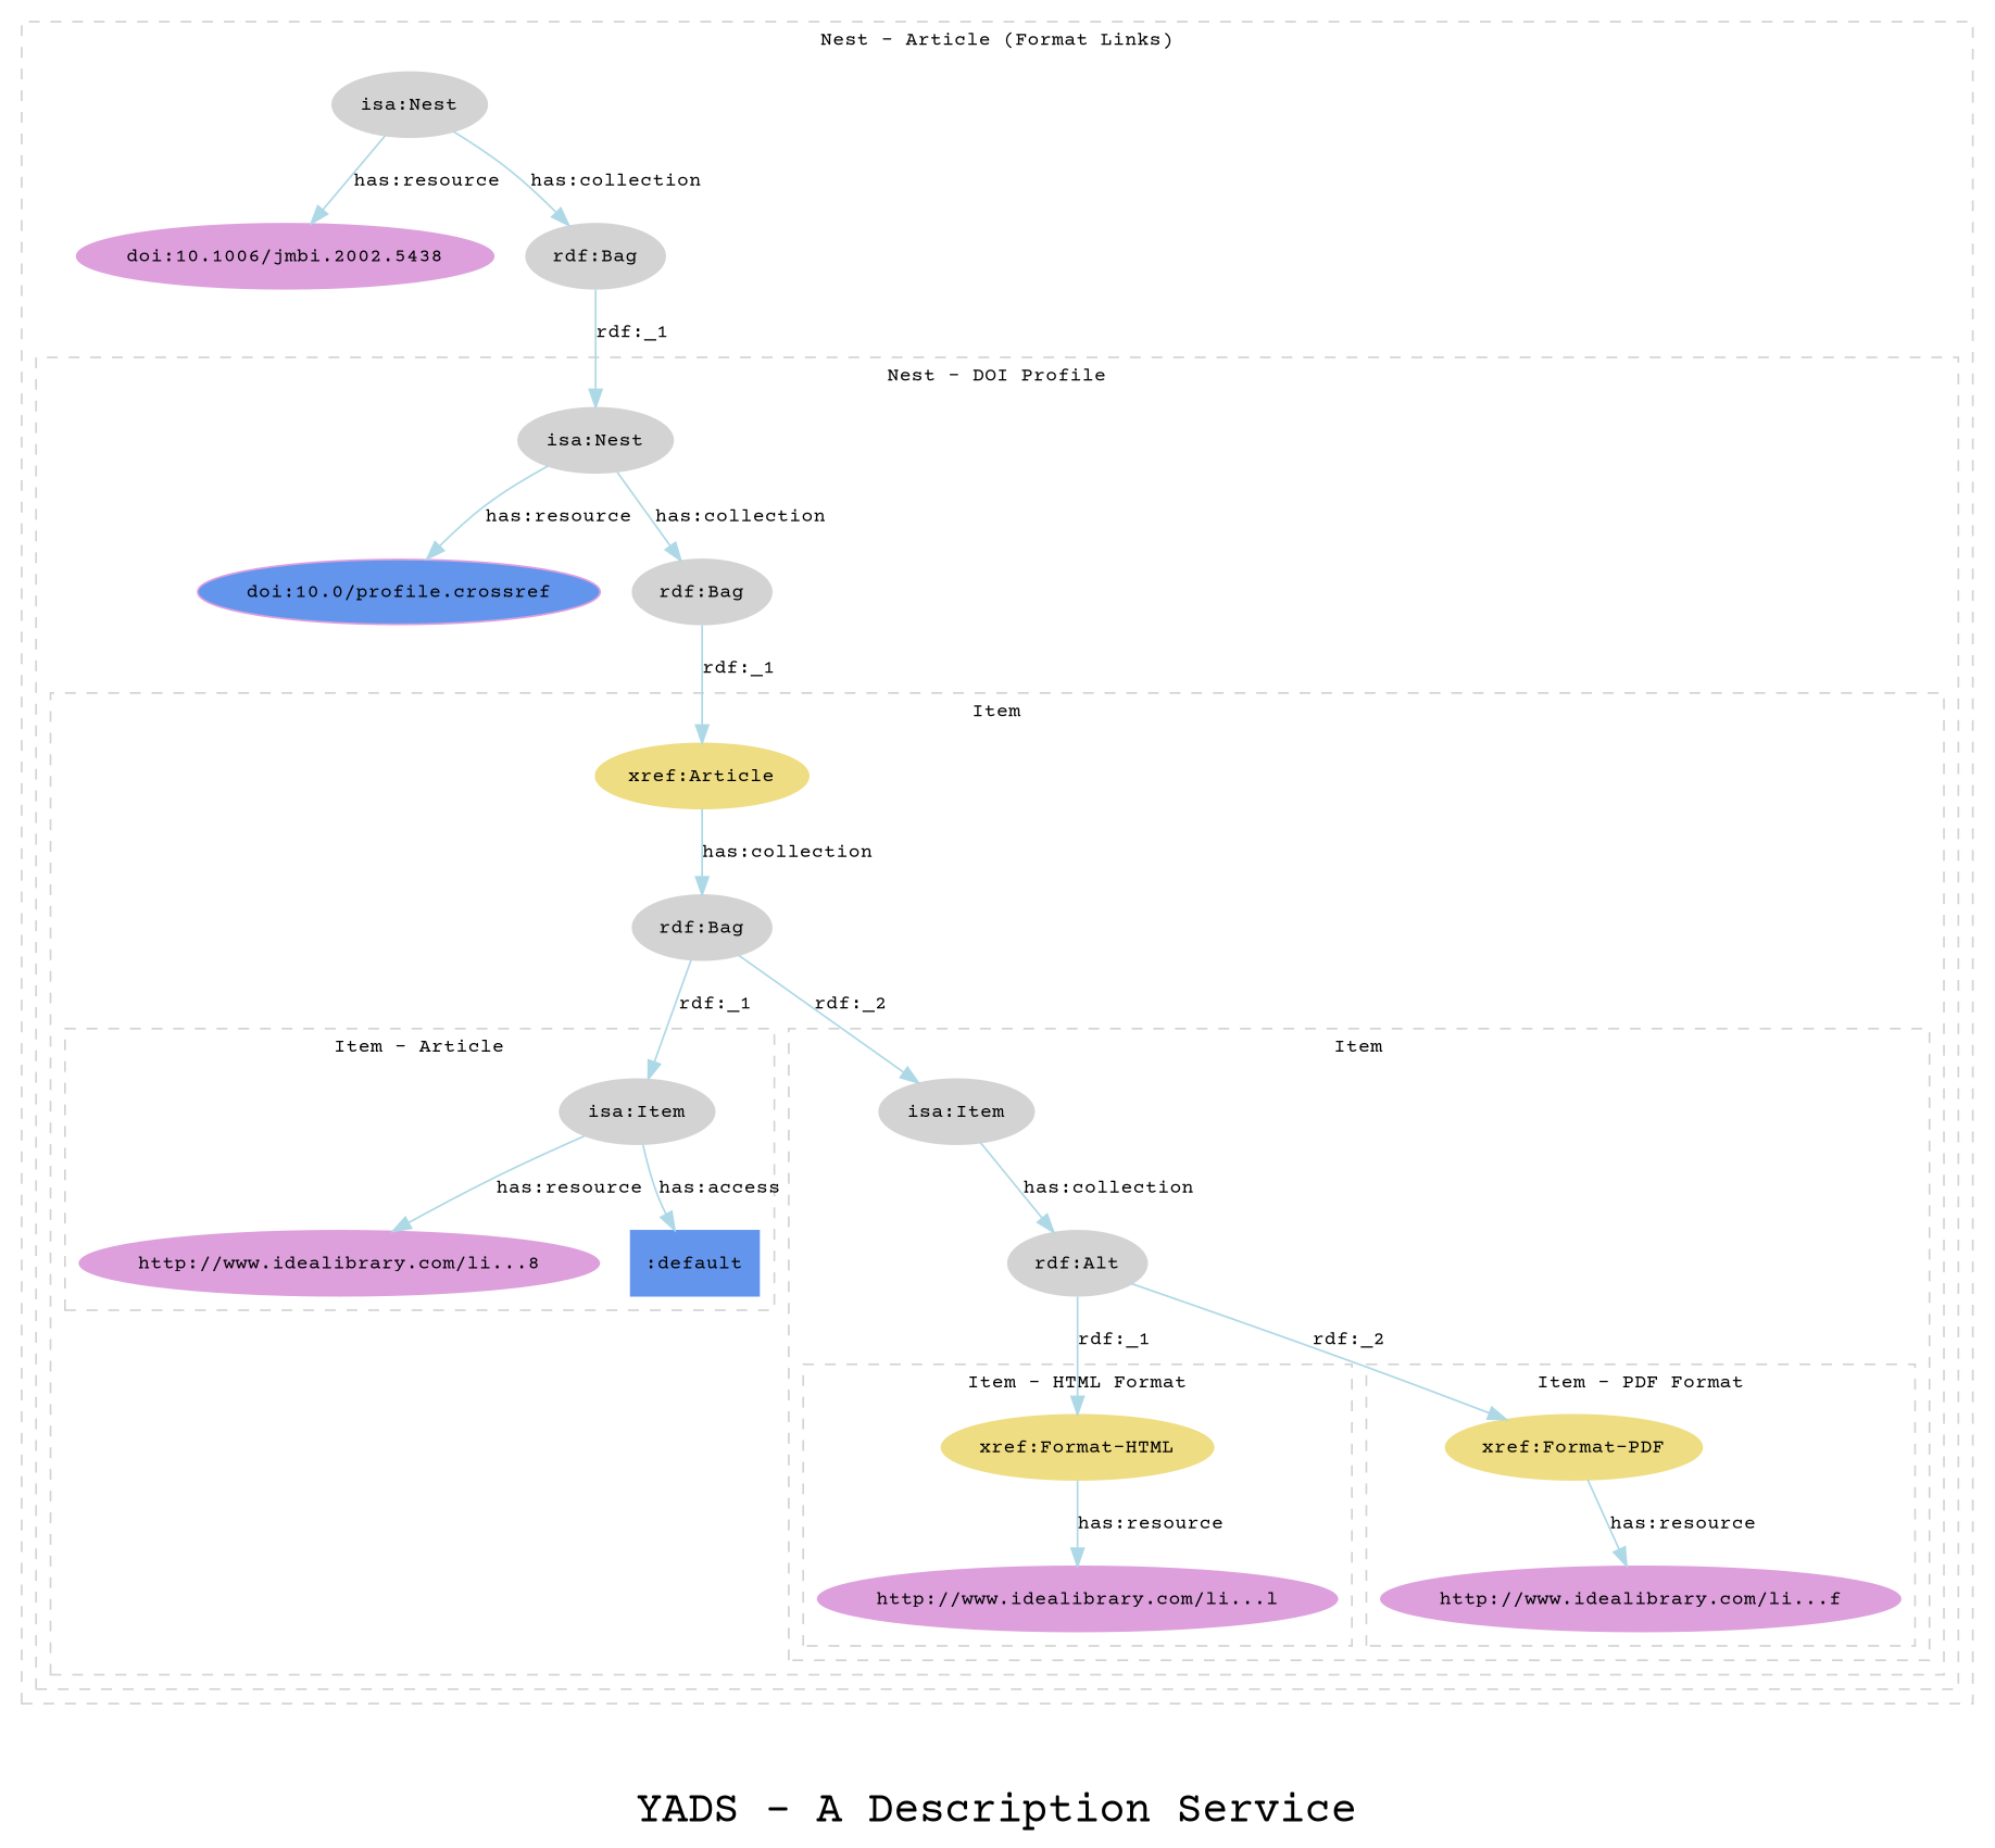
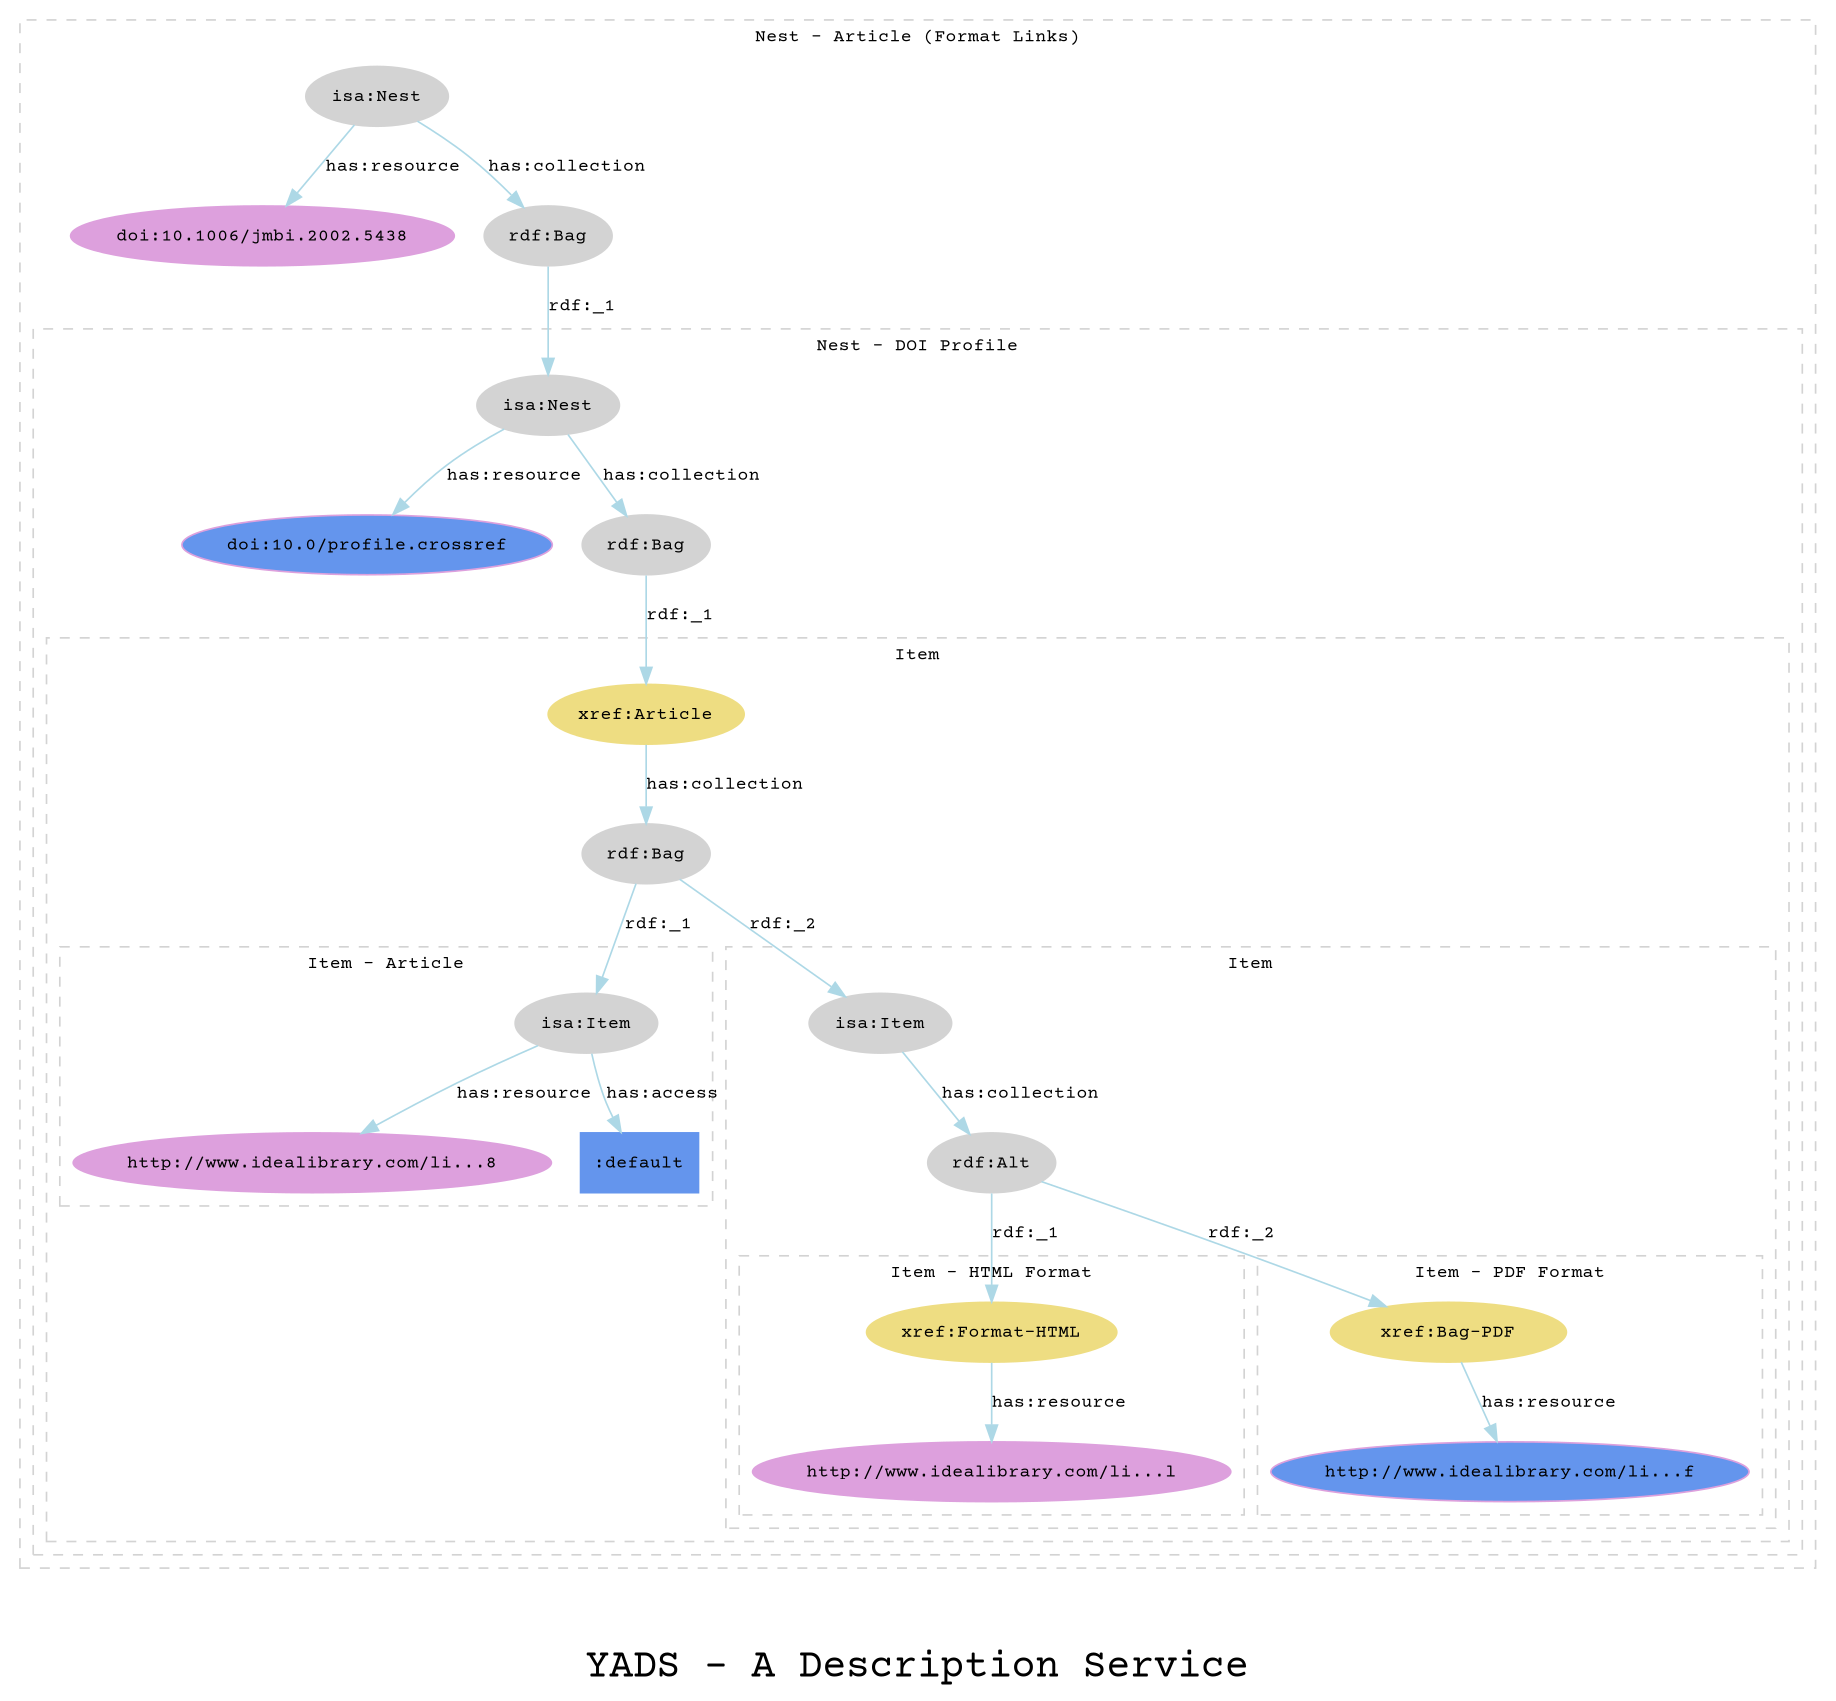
  digraph {
    fontname="Courier Prime"
    fontsize=24
    label="YADS - A Description Service"
    rankdir=TB
    node [color=lightgrey fontcolor=black fontname="Courier Prime" fontsize=11 style=filled]
    edge [color=lightblue fontcolor=black fontname="Courier Prime" fontsize=11 style=filled]
    n1 [label="isa:Item"]
    "http://www.idealibrary.com/li...8" [color=plum]
    n3 [color=cornflowerblue label=":default" shape=box]
    n4 [color=lightgoldenrod label="xref:Format-HTML"]
    "http://www.idealibrary.com/li...l" [color=plum]
-   n6 [color=lightgoldenrod label="xref:Format-PDF"]
-   "http://www.idealibrary.com/li...f" [color=plum]
+   n6 [color=lightgoldenrod label="xref:Bag-PDF"]
+   "http://www.idealibrary.com/li...f" [color=plum fillcolor=cornflowerblue]
    n8 [label="isa:Item"]
    n9 [label="rdf:Alt"]
    n10 [color=lightgoldenrod label="xref:Article"]
    n11 [label="rdf:Bag"]
    n12 [label="isa:Nest"]
    "doi:10.0/profile.crossref" [color=plum fillcolor=cornflowerblue]
    n14 [label="rdf:Bag"]
    n15 [label="isa:Nest"]
    "doi:10.1006/jmbi.2002.5438" [color=plum]
    n17 [label="rdf:Bag"]
    subgraph cluster_1 {
      color=lightgrey
      fontcolor=black
      fontsize=11
      label="Nest - Article (Format Links)"
      style=dashed
      n15
      "doi:10.1006/jmbi.2002.5438"
      n17
      subgraph cluster_2 {
        color=lightgrey
        fontcolor=black
        fontsize=11
        label="Nest - DOI Profile"
        style=dashed
        n12
        "doi:10.0/profile.crossref"
        n14
        subgraph cluster_3 {
          color=lightgrey
          fontcolor=black
          fontsize=11
          label=Item
          style=dashed
          n10
          n11
          subgraph cluster_4 {
            color=lightgrey
            fontcolor=black
            fontsize=11
            label="Item - Article"
            style=dashed
            n1
            "http://www.idealibrary.com/li...8"
            n3
          }
          subgraph cluster_5 {
            color=lightgrey
            fontcolor=black
            fontsize=11
            label=Item
            style=dashed
            n8
            n9
            subgraph cluster_6 {
              color=lightgrey
              fontcolor=black
              fontsize=11
              label="Item - HTML Format"
              style=dashed
              n4
              "http://www.idealibrary.com/li...l"
            }
            subgraph cluster_7 {
              color=lightgrey
              fontcolor=black
              fontsize=11
              label="Item - PDF Format"
              style=dashed
              n6
              "http://www.idealibrary.com/li...f"
            }
          }
        }
      }
    }
    n1 -> "http://www.idealibrary.com/li...8" [label="has:resource"]
    n1 -> n3 [label="has:access"]
    n4 -> "http://www.idealibrary.com/li...l" [label="has:resource"]
    n6 -> "http://www.idealibrary.com/li...f" [label="has:resource"]
    n8 -> n9 [label="has:collection"]
    n9 -> n4 [label="rdf:_1"]
    n9 -> n6 [label="rdf:_2"]
    n10 -> n11 [label="has:collection"]
    n11 -> n1 [label="rdf:_1"]
    n11 -> n8 [label="rdf:_2"]
    n12 -> "doi:10.0/profile.crossref" [label="has:resource"]
    n12 -> n14 [label="has:collection"]
    n14 -> n10 [label="rdf:_1"]
    n15 -> "doi:10.1006/jmbi.2002.5438" [label="has:resource"]
    n15 -> n17 [label="has:collection"]
    n17 -> n12 [label="rdf:_1"]
  }
